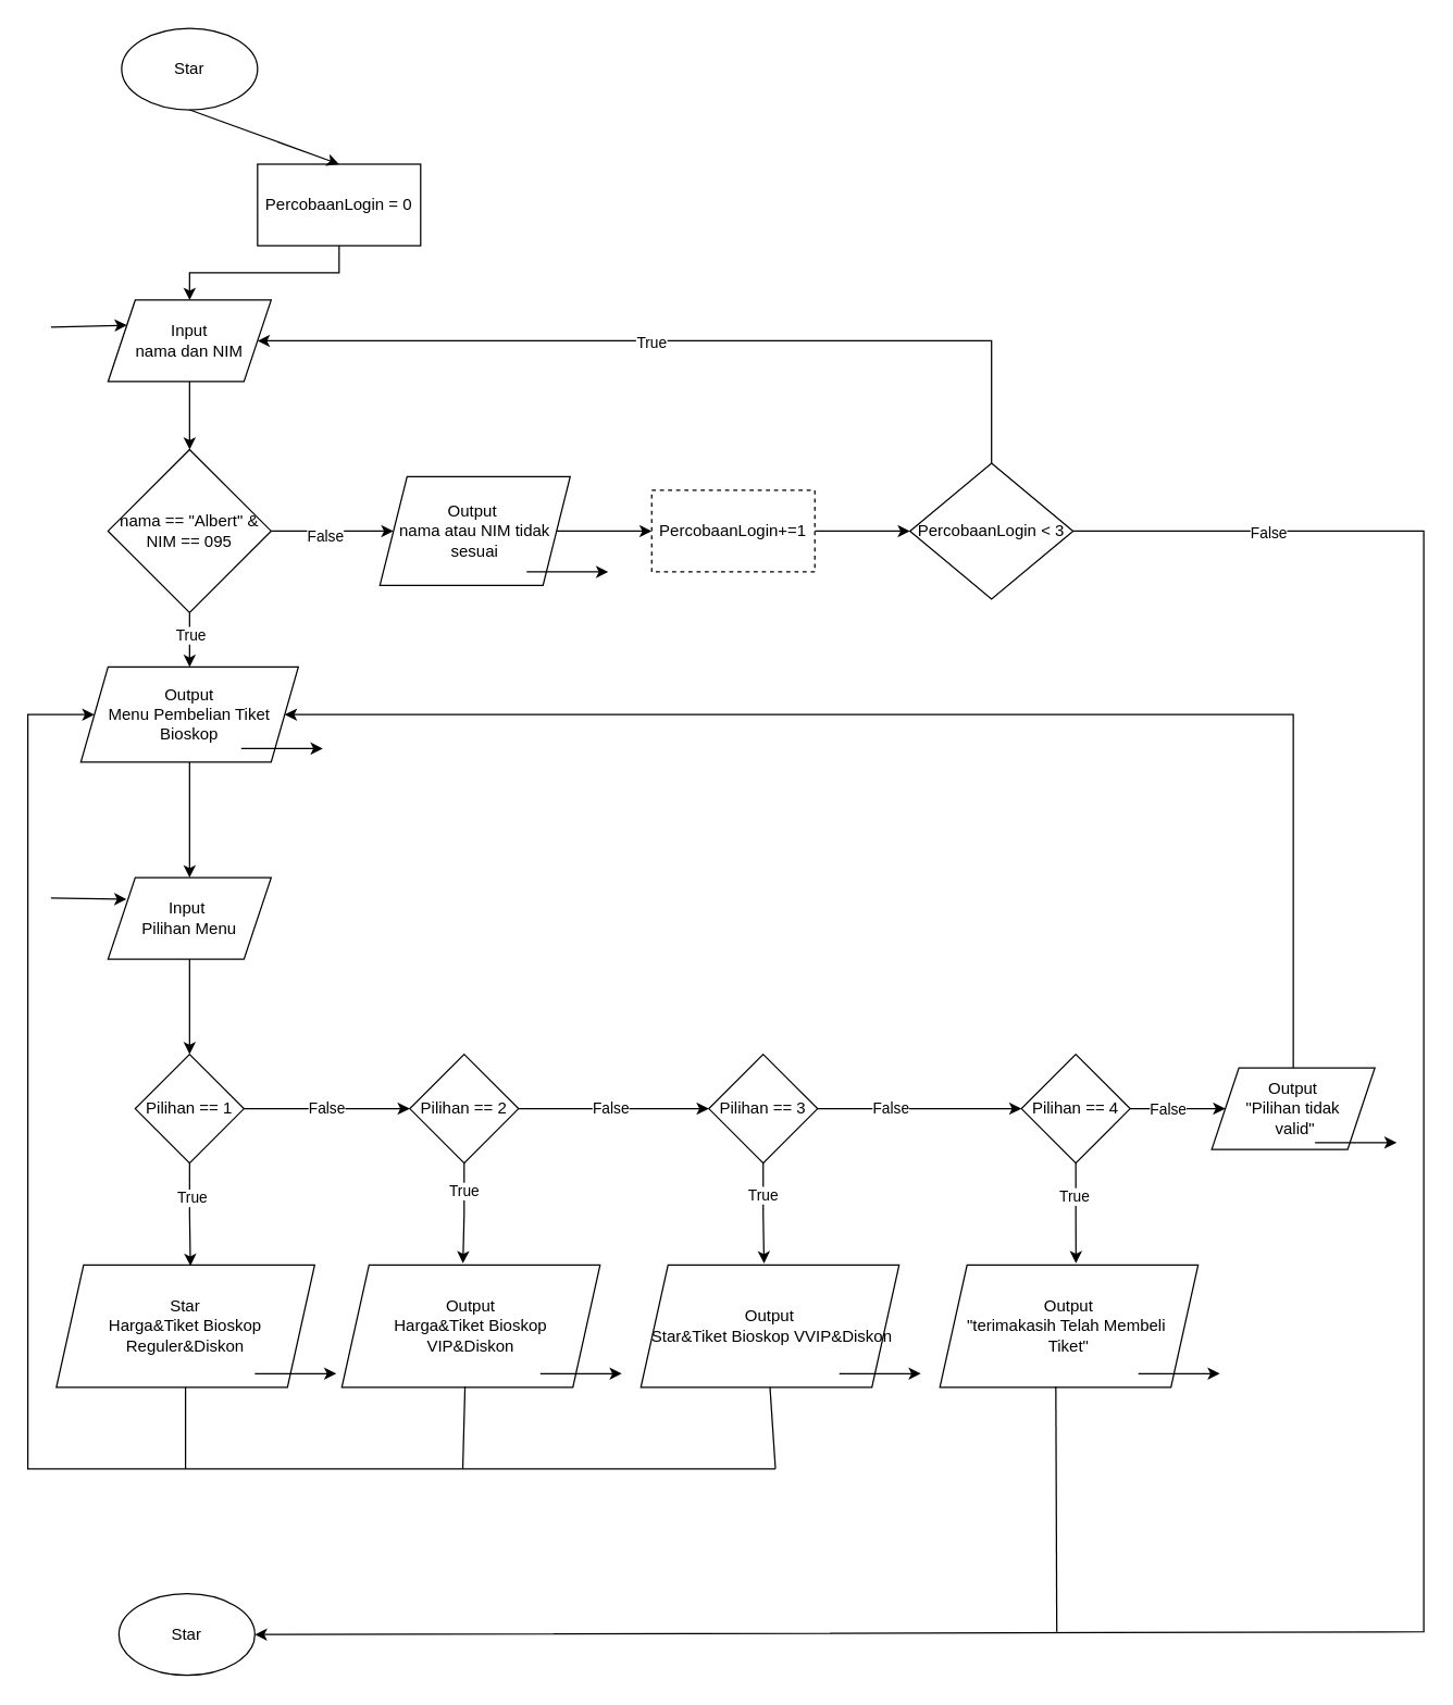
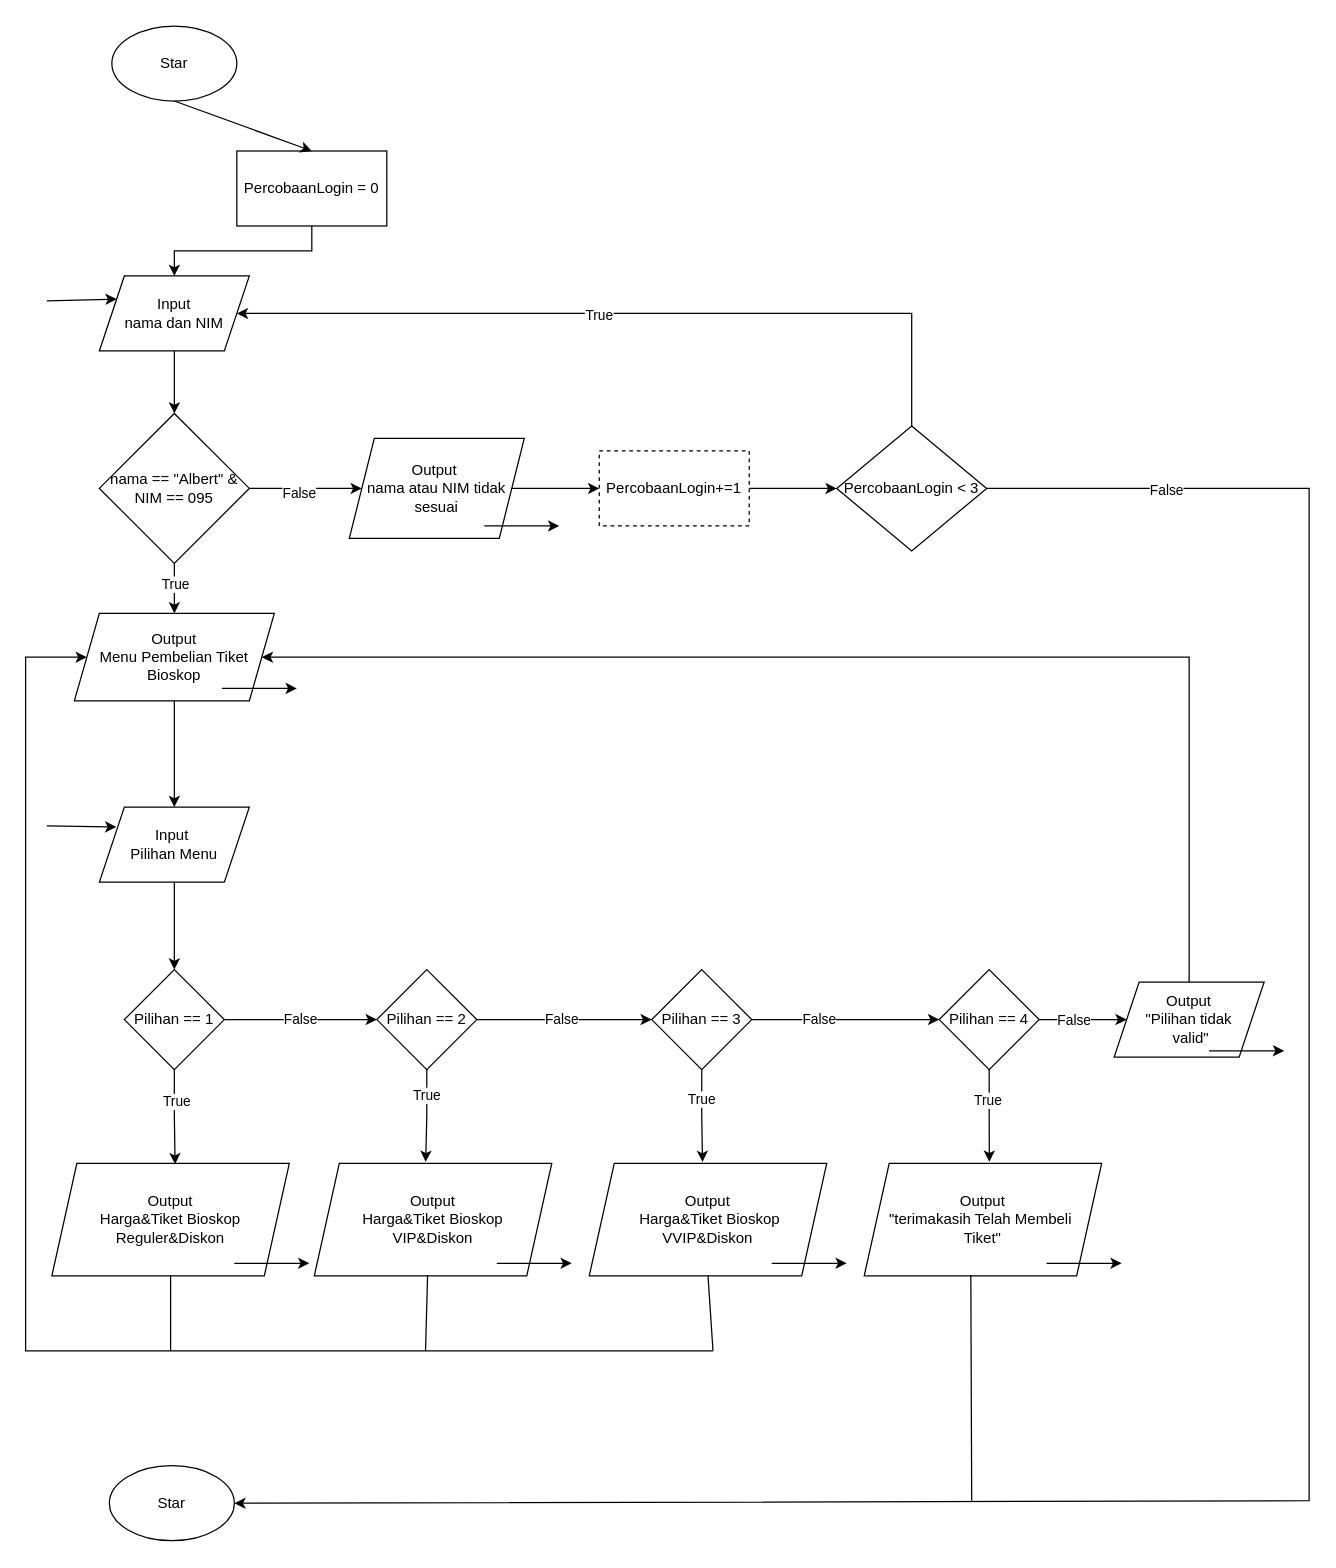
  <mxCell id="0" />
  <mxCell id="1" parent="0" />
  <mxCell id="2" value="Star" style="ellipse;whiteSpace=wrap;html=1;" parent="1" vertex="1"><mxGeometry x="89" y="20" width="100" height="60" as="geometry" /></mxCell>
  <mxCell id="3" value="" style="edgeStyle=orthogonalEdgeStyle;rounded=0;orthogonalLoop=1;jettySize=auto;html=1;" parent="1" source="4" target="6" edge="1"><mxGeometry relative="1" as="geometry" /></mxCell>
  <mxCell id="4" value="PercobaanLogin = 0" style="rounded=0;whiteSpace=wrap;html=1;" parent="1" vertex="1"><mxGeometry x="189" y="120" width="120" height="60" as="geometry" /></mxCell>
  <mxCell id="5" value="" style="edgeStyle=orthogonalEdgeStyle;rounded=0;orthogonalLoop=1;jettySize=auto;html=1;" parent="1" source="6" target="12" edge="1"><mxGeometry relative="1" as="geometry" /></mxCell>
  <mxCell id="6" value="Input&lt;div&gt;nama dan NIM&lt;/div&gt;" style="shape=parallelogram;perimeter=parallelogramPerimeter;whiteSpace=wrap;html=1;fixedSize=1;rounded=0;" parent="1" vertex="1"><mxGeometry x="79" y="220" width="120" height="60" as="geometry" /></mxCell>
  <mxCell id="7" value="" style="endArrow=classic;html=1;rounded=0;exitX=0.5;exitY=1;exitDx=0;exitDy=0;entryX=0.5;entryY=0;entryDx=0;entryDy=0;" parent="1" source="2" target="4" edge="1"><mxGeometry width="50" height="50" relative="1" as="geometry"><mxPoint x="329" y="240" as="sourcePoint" /><mxPoint x="379" y="190" as="targetPoint" /></mxGeometry></mxCell>
  <mxCell id="8" value="" style="edgeStyle=orthogonalEdgeStyle;rounded=0;orthogonalLoop=1;jettySize=auto;html=1;" parent="1" source="12" target="14" edge="1"><mxGeometry relative="1" as="geometry" /></mxCell>
  <mxCell id="9" value="False" style="edgeLabel;html=1;align=center;verticalAlign=middle;resizable=0;points=[];" parent="8" vertex="1" connectable="0"><mxGeometry x="-0.125" y="-3" relative="1" as="geometry"><mxPoint as="offset" /></mxGeometry></mxCell>
  <mxCell id="10" value="" style="edgeStyle=orthogonalEdgeStyle;rounded=0;orthogonalLoop=1;jettySize=auto;html=1;" parent="1" source="12" target="21" edge="1"><mxGeometry relative="1" as="geometry" /></mxCell>
  <mxCell id="11" value="True" style="edgeLabel;html=1;align=center;verticalAlign=middle;resizable=0;points=[];" parent="10" vertex="1" connectable="0"><mxGeometry x="-0.191" relative="1" as="geometry"><mxPoint as="offset" /></mxGeometry></mxCell>
  <mxCell id="12" value="nama == &quot;Albert&quot; &amp;amp; NIM == 095" style="rhombus;whiteSpace=wrap;html=1;rounded=0;" parent="1" vertex="1"><mxGeometry x="79" y="330" width="120" height="120" as="geometry" /></mxCell>
  <mxCell id="13" value="" style="edgeStyle=orthogonalEdgeStyle;rounded=0;orthogonalLoop=1;jettySize=auto;html=1;" parent="1" source="14" target="16" edge="1"><mxGeometry relative="1" as="geometry" /></mxCell>
  <mxCell id="14" value="Output&amp;nbsp;&lt;div&gt;nama atau NIM tidak sesuai&lt;/div&gt;" style="shape=parallelogram;perimeter=parallelogramPerimeter;whiteSpace=wrap;html=1;fixedSize=1;rounded=0;" parent="1" vertex="1"><mxGeometry x="279" y="350" width="140" height="80" as="geometry" /></mxCell>
  <mxCell id="15" value="" style="edgeStyle=orthogonalEdgeStyle;rounded=0;orthogonalLoop=1;jettySize=auto;html=1;" parent="1" source="16" target="17" edge="1"><mxGeometry relative="1" as="geometry" /></mxCell>
  <mxCell id="16" value="PercobaanLogin+=1" style="whiteSpace=wrap;html=1;rounded=0;dashed=1;" parent="1" vertex="1"><mxGeometry x="479" y="360" width="120" height="60" as="geometry" /></mxCell>
  <mxCell id="17" value="PercobaanLogin &amp;lt; 3" style="rhombus;whiteSpace=wrap;html=1;rounded=0;" parent="1" vertex="1"><mxGeometry x="669" y="340" width="120" height="100" as="geometry" /></mxCell>
  <mxCell id="18" value="" style="endArrow=classic;html=1;rounded=0;exitX=0.5;exitY=0;exitDx=0;exitDy=0;entryX=1;entryY=0.5;entryDx=0;entryDy=0;" parent="1" source="17" target="6" edge="1"><mxGeometry width="50" height="50" relative="1" as="geometry"><mxPoint x="409" y="310" as="sourcePoint" /><mxPoint x="459" y="260" as="targetPoint" /><Array as="points"><mxPoint x="729" y="250" /><mxPoint x="619" y="250" /><mxPoint x="469" y="250" /></Array></mxGeometry></mxCell>
  <mxCell id="19" value="True" style="edgeLabel;html=1;align=center;verticalAlign=middle;resizable=0;points=[];" parent="18" vertex="1" connectable="0"><mxGeometry x="0.084" y="1" relative="1" as="geometry"><mxPoint as="offset" /></mxGeometry></mxCell>
  <mxCell id="20" value="" style="edgeStyle=orthogonalEdgeStyle;rounded=0;orthogonalLoop=1;jettySize=auto;html=1;" parent="1" source="21" target="23" edge="1"><mxGeometry relative="1" as="geometry" /></mxCell>
  <mxCell id="21" value="Output&lt;div&gt;Menu Pembelian Tiket Bioskop&lt;/div&gt;" style="shape=parallelogram;perimeter=parallelogramPerimeter;whiteSpace=wrap;html=1;fixedSize=1;rounded=0;" parent="1" vertex="1"><mxGeometry x="59" y="490" width="160" height="70" as="geometry" /></mxCell>
  <mxCell id="22" value="" style="edgeStyle=orthogonalEdgeStyle;rounded=0;orthogonalLoop=1;jettySize=auto;html=1;" parent="1" source="23" target="26" edge="1"><mxGeometry relative="1" as="geometry" /></mxCell>
  <mxCell id="23" value="Input&amp;nbsp;&lt;div&gt;Pilihan Menu&lt;/div&gt;" style="shape=parallelogram;perimeter=parallelogramPerimeter;whiteSpace=wrap;html=1;fixedSize=1;rounded=0;" parent="1" vertex="1"><mxGeometry x="79" y="645" width="120" height="60" as="geometry" /></mxCell>
  <mxCell id="24" value="" style="edgeStyle=orthogonalEdgeStyle;rounded=0;orthogonalLoop=1;jettySize=auto;html=1;" parent="1" source="26" target="29" edge="1"><mxGeometry relative="1" as="geometry" /></mxCell>
  <mxCell id="25" value="False" style="edgeLabel;html=1;align=center;verticalAlign=middle;resizable=0;points=[];" parent="24" vertex="1" connectable="0"><mxGeometry x="-0.011" y="1" relative="1" as="geometry"><mxPoint as="offset" /></mxGeometry></mxCell>
  <mxCell id="26" value="Pilihan == 1" style="rhombus;whiteSpace=wrap;html=1;rounded=0;" parent="1" vertex="1"><mxGeometry x="99" y="775" width="80" height="80" as="geometry" /></mxCell>
  <mxCell id="27" value="" style="edgeStyle=orthogonalEdgeStyle;rounded=0;orthogonalLoop=1;jettySize=auto;html=1;" parent="1" source="29" target="32" edge="1"><mxGeometry relative="1" as="geometry" /></mxCell>
  <mxCell id="28" value="False" style="edgeLabel;html=1;align=center;verticalAlign=middle;resizable=0;points=[];" parent="27" vertex="1" connectable="0"><mxGeometry x="-0.04" y="1" relative="1" as="geometry"><mxPoint as="offset" /></mxGeometry></mxCell>
  <mxCell id="29" value="Pilihan == 2" style="rhombus;whiteSpace=wrap;html=1;rounded=0;" parent="1" vertex="1"><mxGeometry x="301" y="775" width="80" height="80" as="geometry" /></mxCell>
  <mxCell id="30" value="" style="edgeStyle=orthogonalEdgeStyle;rounded=0;orthogonalLoop=1;jettySize=auto;html=1;" parent="1" source="32" target="35" edge="1"><mxGeometry relative="1" as="geometry" /></mxCell>
  <mxCell id="31" value="False" style="edgeLabel;html=1;align=center;verticalAlign=middle;resizable=0;points=[];" parent="30" vertex="1" connectable="0"><mxGeometry x="-0.291" y="1" relative="1" as="geometry"><mxPoint as="offset" /></mxGeometry></mxCell>
  <mxCell id="32" value="Pilihan == 3" style="rhombus;whiteSpace=wrap;html=1;rounded=0;" parent="1" vertex="1"><mxGeometry x="521" y="775" width="80" height="80" as="geometry" /></mxCell>
  <mxCell id="33" value="" style="edgeStyle=orthogonalEdgeStyle;rounded=0;orthogonalLoop=1;jettySize=auto;html=1;" parent="1" source="35" target="49" edge="1"><mxGeometry relative="1" as="geometry" /></mxCell>
  <mxCell id="34" value="False" style="edgeLabel;html=1;align=center;verticalAlign=middle;resizable=0;points=[];" parent="33" vertex="1" connectable="0"><mxGeometry x="-0.225" relative="1" as="geometry"><mxPoint as="offset" /></mxGeometry></mxCell>
  <mxCell id="35" value="Pilihan == 4" style="rhombus;whiteSpace=wrap;html=1;rounded=0;" parent="1" vertex="1"><mxGeometry x="751" y="775" width="80" height="80" as="geometry" /></mxCell>
  <mxCell id="36" value="Output&lt;div&gt;&amp;nbsp;Harga&amp;amp;Tiket Bioskop&amp;nbsp;&lt;/div&gt;&lt;div&gt;VIP&lt;span style=&quot;background-color: transparent; color: light-dark(rgb(0, 0, 0), rgb(255, 255, 255));&quot;&gt;&amp;amp;Diskon&lt;/span&gt;&lt;/div&gt;" style="shape=parallelogram;perimeter=parallelogramPerimeter;whiteSpace=wrap;html=1;fixedSize=1;rounded=0;" parent="1" vertex="1"><mxGeometry x="251" y="930" width="190" height="90" as="geometry" /></mxCell>
- <mxCell id="37" value="Output&lt;div&gt;&amp;nbsp;Star&amp;amp;Tiket Bioskop VVIP&lt;span style=&quot;background-color: transparent; color: light-dark(rgb(0, 0, 0), rgb(255, 255, 255));&quot;&gt;&amp;amp;Diskon&lt;/span&gt;&lt;/div&gt;" style="shape=parallelogram;perimeter=parallelogramPerimeter;whiteSpace=wrap;html=1;fixedSize=1;rounded=0;" parent="1" vertex="1"><mxGeometry x="471" y="930" width="190" height="90" as="geometry" /></mxCell>
- <mxCell id="38" value="Star&lt;div&gt;Harga&amp;amp;Tiket Bioskop Reguler&amp;amp;Diskon&lt;/div&gt;" style="shape=parallelogram;perimeter=parallelogramPerimeter;whiteSpace=wrap;html=1;fixedSize=1;rounded=0;" parent="1" vertex="1"><mxGeometry x="41" y="930" width="190" height="90" as="geometry" /></mxCell>
+ <mxCell id="37" value="Output&lt;div&gt;&amp;nbsp;Harga&amp;amp;Tiket Bioskop VVIP&lt;span style=&quot;background-color: transparent; color: light-dark(rgb(0, 0, 0), rgb(255, 255, 255));&quot;&gt;&amp;amp;Diskon&lt;/span&gt;&lt;/div&gt;" style="shape=parallelogram;perimeter=parallelogramPerimeter;whiteSpace=wrap;html=1;fixedSize=1;rounded=0;" parent="1" vertex="1"><mxGeometry x="471" y="930" width="190" height="90" as="geometry" /></mxCell>
+ <mxCell id="38" value="Output&lt;div&gt;Harga&amp;amp;Tiket Bioskop Reguler&amp;amp;Diskon&lt;/div&gt;" style="shape=parallelogram;perimeter=parallelogramPerimeter;whiteSpace=wrap;html=1;fixedSize=1;rounded=0;" parent="1" vertex="1"><mxGeometry x="41" y="930" width="190" height="90" as="geometry" /></mxCell>
  <mxCell id="39" style="edgeStyle=orthogonalEdgeStyle;rounded=0;orthogonalLoop=1;jettySize=auto;html=1;exitX=0.5;exitY=1;exitDx=0;exitDy=0;entryX=0.519;entryY=0.008;entryDx=0;entryDy=0;entryPerimeter=0;" parent="1" source="26" target="38" edge="1"><mxGeometry relative="1" as="geometry" /></mxCell>
  <mxCell id="40" value="True" style="edgeLabel;html=1;align=center;verticalAlign=middle;resizable=0;points=[];" parent="39" vertex="1" connectable="0"><mxGeometry x="-0.353" y="1" relative="1" as="geometry"><mxPoint as="offset" /></mxGeometry></mxCell>
  <mxCell id="41" style="edgeStyle=orthogonalEdgeStyle;rounded=0;orthogonalLoop=1;jettySize=auto;html=1;exitX=0.5;exitY=1;exitDx=0;exitDy=0;entryX=0.469;entryY=-0.013;entryDx=0;entryDy=0;entryPerimeter=0;" parent="1" source="29" target="36" edge="1"><mxGeometry relative="1" as="geometry" /></mxCell>
  <mxCell id="42" value="True" style="edgeLabel;html=1;align=center;verticalAlign=middle;resizable=0;points=[];" parent="41" vertex="1" connectable="0"><mxGeometry x="-0.459" y="-1" relative="1" as="geometry"><mxPoint as="offset" /></mxGeometry></mxCell>
  <mxCell id="43" style="edgeStyle=orthogonalEdgeStyle;rounded=0;orthogonalLoop=1;jettySize=auto;html=1;exitX=0.5;exitY=1;exitDx=0;exitDy=0;entryX=0.477;entryY=-0.012;entryDx=0;entryDy=0;entryPerimeter=0;" parent="1" source="32" target="37" edge="1"><mxGeometry relative="1" as="geometry" /></mxCell>
  <mxCell id="44" value="True" style="edgeLabel;html=1;align=center;verticalAlign=middle;resizable=0;points=[];" parent="43" vertex="1" connectable="0"><mxGeometry x="-0.378" y="-1" relative="1" as="geometry"><mxPoint as="offset" /></mxGeometry></mxCell>
  <mxCell id="45" value="Output&lt;div&gt;&quot;terimakasih Telah Membeli&amp;nbsp;&lt;/div&gt;&lt;div&gt;Tiket&quot;&lt;/div&gt;" style="shape=parallelogram;perimeter=parallelogramPerimeter;whiteSpace=wrap;html=1;fixedSize=1;rounded=0;" parent="1" vertex="1"><mxGeometry x="691" y="930" width="190" height="90" as="geometry" /></mxCell>
  <mxCell id="46" style="edgeStyle=orthogonalEdgeStyle;rounded=0;orthogonalLoop=1;jettySize=auto;html=1;exitX=0.5;exitY=1;exitDx=0;exitDy=0;entryX=0.527;entryY=-0.013;entryDx=0;entryDy=0;entryPerimeter=0;" parent="1" source="35" target="45" edge="1"><mxGeometry relative="1" as="geometry" /></mxCell>
  <mxCell id="47" value="True" style="edgeLabel;html=1;align=center;verticalAlign=middle;resizable=0;points=[];" parent="46" vertex="1" connectable="0"><mxGeometry x="-0.358" y="-2" relative="1" as="geometry"><mxPoint as="offset" /></mxGeometry></mxCell>
  <mxCell id="48" style="edgeStyle=orthogonalEdgeStyle;rounded=0;orthogonalLoop=1;jettySize=auto;html=1;exitX=0.5;exitY=0;exitDx=0;exitDy=0;entryX=1;entryY=0.5;entryDx=0;entryDy=0;" parent="1" source="49" target="21" edge="1"><mxGeometry relative="1" as="geometry"><Array as="points"><mxPoint x="951" y="525" /></Array></mxGeometry></mxCell>
  <mxCell id="49" value="Output&lt;div&gt;&quot;Pilihan tidak&lt;/div&gt;&lt;div&gt;&amp;nbsp;valid&quot;&lt;/div&gt;" style="shape=parallelogram;perimeter=parallelogramPerimeter;whiteSpace=wrap;html=1;fixedSize=1;rounded=0;" parent="1" vertex="1"><mxGeometry x="891" y="785" width="120" height="60" as="geometry" /></mxCell>
  <mxCell id="50" value="" style="endArrow=none;html=1;rounded=0;entryX=0.5;entryY=1;entryDx=0;entryDy=0;" parent="1" target="37" edge="1"><mxGeometry width="50" height="50" relative="1" as="geometry"><mxPoint x="570" y="1080" as="sourcePoint" /><mxPoint x="420" y="970" as="targetPoint" /></mxGeometry></mxCell>
  <mxCell id="51" value="" style="endArrow=none;html=1;rounded=0;entryX=0.477;entryY=0.994;entryDx=0;entryDy=0;entryPerimeter=0;" parent="1" target="36" edge="1"><mxGeometry width="50" height="50" relative="1" as="geometry"><mxPoint x="340" y="1080" as="sourcePoint" /><mxPoint x="350" y="1030" as="targetPoint" /></mxGeometry></mxCell>
  <mxCell id="52" value="" style="endArrow=none;html=1;rounded=0;exitX=0.5;exitY=1;exitDx=0;exitDy=0;" parent="1" source="38" edge="1"><mxGeometry width="50" height="50" relative="1" as="geometry"><mxPoint x="170" y="1050" as="sourcePoint" /><mxPoint x="136" y="1080" as="targetPoint" /></mxGeometry></mxCell>
  <mxCell id="53" value="" style="endArrow=classic;html=1;rounded=0;entryX=0;entryY=0.5;entryDx=0;entryDy=0;" parent="1" target="21" edge="1"><mxGeometry width="50" height="50" relative="1" as="geometry"><mxPoint x="570" y="1080" as="sourcePoint" /><mxPoint x="20" y="1080" as="targetPoint" /><Array as="points"><mxPoint x="20" y="1080" /><mxPoint x="20" y="800" /><mxPoint x="20" y="660" /><mxPoint x="20" y="590" /><mxPoint x="20" y="525" /></Array></mxGeometry></mxCell>
  <mxCell id="54" value="Star" style="ellipse;whiteSpace=wrap;html=1;" parent="1" vertex="1"><mxGeometry x="87" y="1172" width="100" height="60" as="geometry" /></mxCell>
  <mxCell id="55" value="" style="endArrow=classic;html=1;rounded=0;exitX=1;exitY=0.5;exitDx=0;exitDy=0;entryX=1;entryY=0.5;entryDx=0;entryDy=0;" parent="1" source="17" target="54" edge="1"><mxGeometry width="50" height="50" relative="1" as="geometry"><mxPoint x="587" y="860" as="sourcePoint" /><mxPoint x="637" y="810" as="targetPoint" /><Array as="points"><mxPoint x="1047" y="390" /><mxPoint x="1047" y="840" /><mxPoint x="1047" y="1200" /></Array></mxGeometry></mxCell>
  <mxCell id="56" value="False" style="edgeLabel;html=1;align=center;verticalAlign=middle;resizable=0;points=[];" parent="55" vertex="1" connectable="0"><mxGeometry x="-0.852" y="-1" relative="1" as="geometry"><mxPoint as="offset" /></mxGeometry></mxCell>
  <mxCell id="57" value="" style="endArrow=none;html=1;rounded=0;entryX=0.449;entryY=0.992;entryDx=0;entryDy=0;entryPerimeter=0;" parent="1" target="45" edge="1"><mxGeometry width="50" height="50" relative="1" as="geometry"><mxPoint x="777" y="1200" as="sourcePoint" /><mxPoint x="647" y="1030" as="targetPoint" /></mxGeometry></mxCell>
  <mxCell id="58" value="" style="endArrow=classic;html=1;rounded=0;entryX=0;entryY=0.25;entryDx=0;entryDy=0;" edge="1" parent="1" target="6"><mxGeometry width="50" height="50" relative="1" as="geometry"><mxPoint x="37" y="240" as="sourcePoint" /><mxPoint x="87" y="240" as="targetPoint" /></mxGeometry></mxCell>
  <mxCell id="59" value="" style="endArrow=classic;html=1;rounded=0;" edge="1" parent="1"><mxGeometry width="50" height="50" relative="1" as="geometry"><mxPoint x="387" y="420" as="sourcePoint" /><mxPoint x="447" y="420" as="targetPoint" /></mxGeometry></mxCell>
  <mxCell id="60" value="" style="endArrow=classic;html=1;rounded=0;" edge="1" parent="1"><mxGeometry width="50" height="50" relative="1" as="geometry"><mxPoint x="177" y="550" as="sourcePoint" /><mxPoint x="237" y="550" as="targetPoint" /></mxGeometry></mxCell>
  <mxCell id="61" value="" style="endArrow=classic;html=1;rounded=0;" edge="1" parent="1"><mxGeometry width="50" height="50" relative="1" as="geometry"><mxPoint x="187" y="1010" as="sourcePoint" /><mxPoint x="247" y="1010" as="targetPoint" /></mxGeometry></mxCell>
  <mxCell id="62" value="" style="endArrow=classic;html=1;rounded=0;" edge="1" parent="1"><mxGeometry width="50" height="50" relative="1" as="geometry"><mxPoint x="397" y="1010" as="sourcePoint" /><mxPoint x="457" y="1010" as="targetPoint" /></mxGeometry></mxCell>
  <mxCell id="63" value="" style="endArrow=classic;html=1;rounded=0;" edge="1" parent="1"><mxGeometry width="50" height="50" relative="1" as="geometry"><mxPoint x="617" y="1010" as="sourcePoint" /><mxPoint x="677" y="1010" as="targetPoint" /></mxGeometry></mxCell>
  <mxCell id="64" value="" style="endArrow=classic;html=1;rounded=0;" edge="1" parent="1"><mxGeometry width="50" height="50" relative="1" as="geometry"><mxPoint x="837" y="1010" as="sourcePoint" /><mxPoint x="897" y="1010" as="targetPoint" /></mxGeometry></mxCell>
  <mxCell id="65" value="" style="endArrow=classic;html=1;rounded=0;" edge="1" parent="1"><mxGeometry width="50" height="50" relative="1" as="geometry"><mxPoint x="967" y="840" as="sourcePoint" /><mxPoint x="1027" y="840" as="targetPoint" /></mxGeometry></mxCell>
  <mxCell id="66" value="" style="endArrow=classic;html=1;rounded=0;entryX=0.113;entryY=0.266;entryDx=0;entryDy=0;entryPerimeter=0;" edge="1" parent="1" target="23"><mxGeometry width="50" height="50" relative="1" as="geometry"><mxPoint x="37" y="660" as="sourcePoint" /><mxPoint x="87" y="660" as="targetPoint" /></mxGeometry></mxCell>
